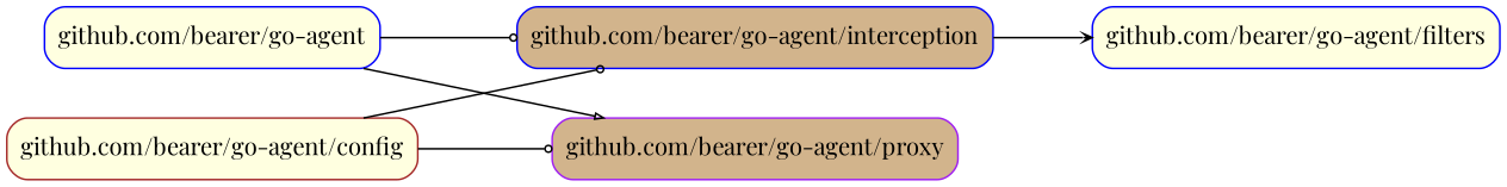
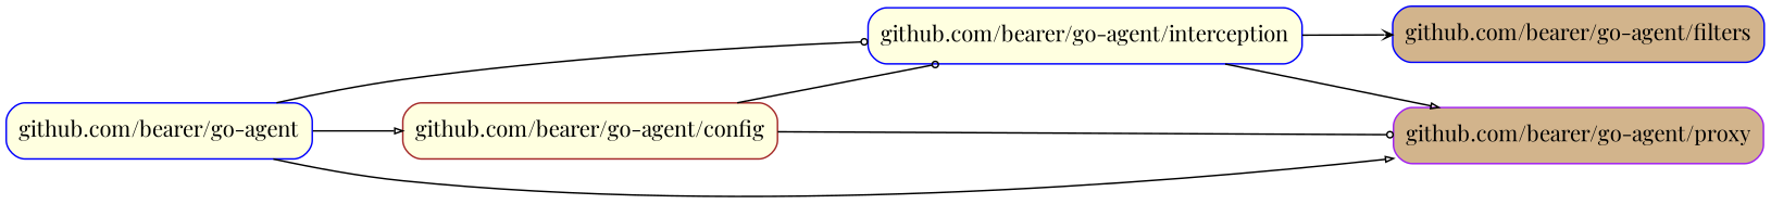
  digraph {
    fontname="Playfair Display"
    nodesep=0.4
    rankdir=LR
    ranksep=0.8
    node [color=blue fillcolor=lightyellow fontname="Playfair Display" shape=box style="rounded,filled"]
    edge [arrowhead=onormal arrowsize=0.5 fontname="Playfair Display"]
    n1 [label="github.com/bearer/go-agent"]
    n2 [color=brown label="github.com/bearer/go-agent/config"]
-   n3 [fillcolor=tan label="github.com/bearer/go-agent/interception"]
+   n3 [label="github.com/bearer/go-agent/interception"]
    n4 [color=purple fillcolor=tan label="github.com/bearer/go-agent/proxy"]
-   n5 [label="github.com/bearer/go-agent/filters"]
+   n5 [fillcolor=tan label="github.com/bearer/go-agent/filters"]
+   n1 -> n2
    n1 -> n3 [arrowhead=odot]
    n1 -> n4
    n2 -> n3 [arrowhead=odot]
    n2 -> n4 [arrowhead=odot]
+   n3 -> n4
    n3 -> n5 [arrowhead=vee]
  }
